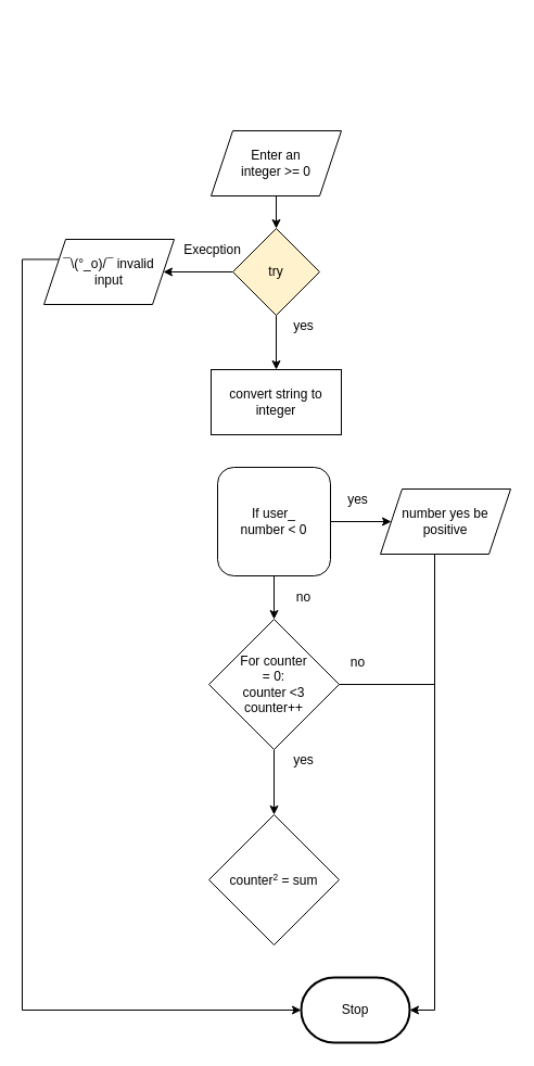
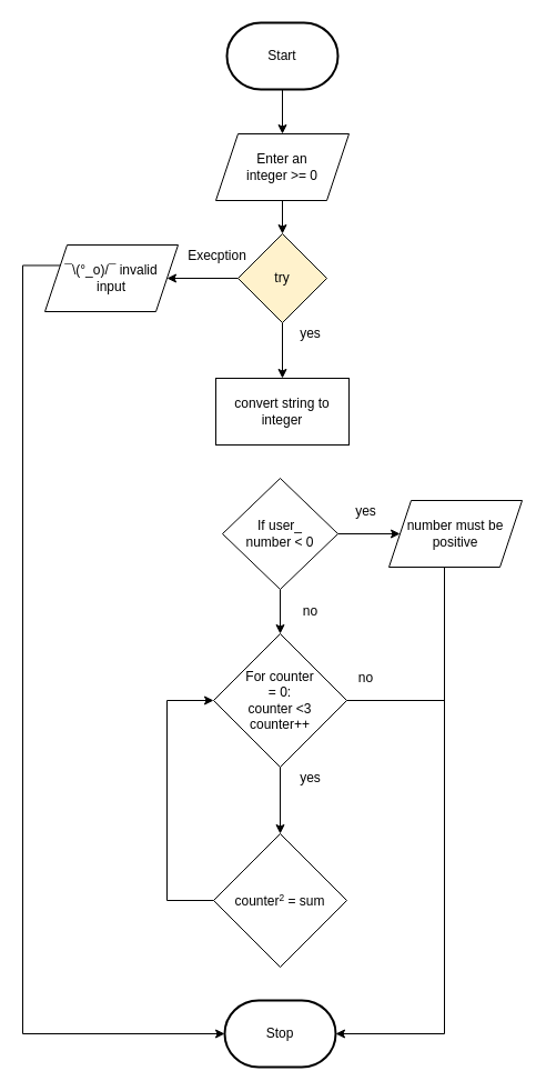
  <mxCell id="0" />
  <mxCell id="1" parent="0" />
- <mxCell id="2" value="Stop" style="strokeWidth=2;html=1;shape=mxgraph.flowchart.terminator;whiteSpace=wrap;" parent="1" vertex="1"><mxGeometry x="277" y="900" width="100" height="60" as="geometry" /></mxCell>
+ <mxCell id="2" value="Stop" style="strokeWidth=2;html=1;shape=mxgraph.flowchart.terminator;whiteSpace=wrap;" parent="1" vertex="1"><mxGeometry x="202" y="900" width="100" height="60" as="geometry" /></mxCell>
+ <mxCell id="3" style="edgeStyle=none;html=1;" edge="1" parent="1" source="4" target="6"><mxGeometry relative="1" as="geometry" /></mxCell>
+ <mxCell id="4" value="Start" style="strokeWidth=2;html=1;shape=mxgraph.flowchart.terminator;whiteSpace=wrap;" parent="1" vertex="1"><mxGeometry x="204" y="20" width="100" height="60" as="geometry" /></mxCell>
  <mxCell id="5" style="edgeStyle=none;html=1;" edge="1" parent="1" source="6" target="9"><mxGeometry relative="1" as="geometry"><mxPoint x="254" y="230" as="targetPoint" /></mxGeometry></mxCell>
  <mxCell id="6" value="Enter an &lt;br&gt;integer &amp;gt;= 0" style="shape=parallelogram;perimeter=parallelogramPerimeter;whiteSpace=wrap;html=1;fixedSize=1;" vertex="1" parent="1"><mxGeometry x="194" y="120" width="120" height="60" as="geometry" /></mxCell>
  <mxCell id="7" style="edgeStyle=none;html=1;" edge="1" parent="1" source="9"><mxGeometry relative="1" as="geometry"><mxPoint x="150" y="250" as="targetPoint" /></mxGeometry></mxCell>
  <mxCell id="8" style="edgeStyle=none;html=1;" edge="1" parent="1" source="9"><mxGeometry relative="1" as="geometry"><mxPoint x="254" y="340" as="targetPoint" /></mxGeometry></mxCell>
  <mxCell id="9" value="try" style="rhombus;whiteSpace=wrap;html=1;fillColor=#fff2cc;" vertex="1" parent="1"><mxGeometry x="214" y="210" width="80" height="80" as="geometry" /></mxCell>
  <mxCell id="10" value="Execption" style="text;html=1;align=center;verticalAlign=middle;resizable=0;points=[];autosize=1;strokeColor=none;fillColor=none;" vertex="1" parent="1"><mxGeometry x="160" y="220" width="70" height="20" as="geometry" /></mxCell>
  <mxCell id="11" style="edgeStyle=elbowEdgeStyle;rounded=0;html=1;entryX=0;entryY=0.5;entryDx=0;entryDy=0;entryPerimeter=0;exitX=0;exitY=0.25;exitDx=0;exitDy=0;" edge="1" parent="1" source="12" target="2"><mxGeometry relative="1" as="geometry"><Array as="points"><mxPoint x="20" y="810" /><mxPoint x="30" y="550" /><mxPoint x="70" y="590" /></Array></mxGeometry></mxCell>
  <mxCell id="12" value="¯\(°_o)/¯ invalid &lt;br&gt;input" style="shape=parallelogram;perimeter=parallelogramPerimeter;whiteSpace=wrap;html=1;fixedSize=1;" vertex="1" parent="1"><mxGeometry x="40" y="220" width="120" height="60" as="geometry" /></mxCell>
  <mxCell id="13" value="yes" style="text;html=1;align=center;verticalAlign=middle;resizable=0;points=[];autosize=1;strokeColor=none;fillColor=none;" vertex="1" parent="1"><mxGeometry x="264" y="290" width="30" height="20" as="geometry" /></mxCell>
  <mxCell id="14" value="convert string to integer" style="rounded=0;whiteSpace=wrap;html=1;" vertex="1" parent="1"><mxGeometry x="194" y="340" width="120" height="60" as="geometry" /></mxCell>
  <mxCell id="15" style="edgeStyle=none;html=1;" edge="1" parent="1" source="17"><mxGeometry relative="1" as="geometry"><mxPoint x="360" y="480" as="targetPoint" /></mxGeometry></mxCell>
  <mxCell id="16" style="edgeStyle=none;html=1;entryX=0.5;entryY=0;entryDx=0;entryDy=0;" edge="1" parent="1" source="17"><mxGeometry relative="1" as="geometry"><mxPoint x="252" y="570" as="targetPoint" /></mxGeometry></mxCell>
- <mxCell id="17" value="If user_&lt;br&gt;number &amp;lt; 0" style="whiteSpace=wrap;html=1;rounded=1;" vertex="1" parent="1"><mxGeometry x="200" y="430" width="104" height="100" as="geometry" /></mxCell>
+ <mxCell id="17" value="If user_&lt;br&gt;number &amp;lt; 0" style="rhombus;whiteSpace=wrap;html=1;" vertex="1" parent="1"><mxGeometry x="200" y="430" width="104" height="100" as="geometry" /></mxCell>
  <mxCell id="18" style="edgeStyle=elbowEdgeStyle;rounded=0;html=1;entryX=1;entryY=0.5;entryDx=0;entryDy=0;entryPerimeter=0;" edge="1" parent="1" source="19" target="2"><mxGeometry relative="1" as="geometry"><mxPoint x="380" y="930.667" as="targetPoint" /><Array as="points"><mxPoint x="400" y="720" /></Array></mxGeometry></mxCell>
- <mxCell id="19" value="number yes be positive" style="shape=parallelogram;perimeter=parallelogramPerimeter;whiteSpace=wrap;html=1;fixedSize=1;" vertex="1" parent="1"><mxGeometry x="350" y="450" width="120" height="60" as="geometry" /></mxCell>
+ <mxCell id="19" value="number must be positive" style="shape=parallelogram;perimeter=parallelogramPerimeter;whiteSpace=wrap;html=1;fixedSize=1;" vertex="1" parent="1"><mxGeometry x="350" y="450" width="120" height="60" as="geometry" /></mxCell>
  <mxCell id="20" value="yes" style="text;html=1;align=center;verticalAlign=middle;resizable=0;points=[];autosize=1;strokeColor=none;fillColor=none;" vertex="1" parent="1"><mxGeometry x="314" y="450" width="30" height="20" as="geometry" /></mxCell>
  <mxCell id="21" value="no" style="text;html=1;align=center;verticalAlign=middle;resizable=0;points=[];autosize=1;strokeColor=none;fillColor=none;" vertex="1" parent="1"><mxGeometry x="264" y="540" width="30" height="20" as="geometry" /></mxCell>
  <mxCell id="22" style="edgeStyle=none;html=1;" edge="1" parent="1" source="23"><mxGeometry relative="1" as="geometry"><mxPoint x="252" y="750" as="targetPoint" /></mxGeometry></mxCell>
  <mxCell id="23" value="For counter &lt;br&gt;= 0:&lt;br&gt;counter &amp;lt;3&lt;br&gt;counter++" style="rhombus;whiteSpace=wrap;html=1;" vertex="1" parent="1"><mxGeometry x="192" y="570" width="120" height="120" as="geometry" /></mxCell>
+ <mxCell id="24" style="edgeStyle=elbowEdgeStyle;html=1;entryX=0;entryY=0.5;entryDx=0;entryDy=0;rounded=0;" edge="1" parent="1" source="25" target="23"><mxGeometry relative="1" as="geometry"><Array as="points"><mxPoint x="150" y="690" /></Array></mxGeometry></mxCell>
  <mxCell id="25" value="counter&lt;span style=&quot;font-size: 10px&quot;&gt;&lt;sup&gt;2&lt;/sup&gt;&lt;/span&gt;&amp;nbsp;= sum" style="rhombus;whiteSpace=wrap;html=1;" vertex="1" parent="1"><mxGeometry x="192" y="750" width="120" height="120" as="geometry" /></mxCell>
  <mxCell id="26" value="no" style="text;html=1;align=center;verticalAlign=middle;resizable=0;points=[];autosize=1;strokeColor=none;fillColor=none;" vertex="1" parent="1"><mxGeometry x="314" y="600" width="30" height="20" as="geometry" /></mxCell>
  <mxCell id="27" value="yes" style="text;html=1;align=center;verticalAlign=middle;resizable=0;points=[];autosize=1;strokeColor=none;fillColor=none;" vertex="1" parent="1"><mxGeometry x="264" y="690" width="30" height="20" as="geometry" /></mxCell>
  <mxCell id="28" value="" style="endArrow=none;html=1;rounded=0;entryX=1;entryY=0.5;entryDx=0;entryDy=0;" edge="1" parent="1" target="23"><mxGeometry width="50" height="50" relative="1" as="geometry"><mxPoint x="400" y="630" as="sourcePoint" /><mxPoint x="300" y="660" as="targetPoint" /></mxGeometry></mxCell>
